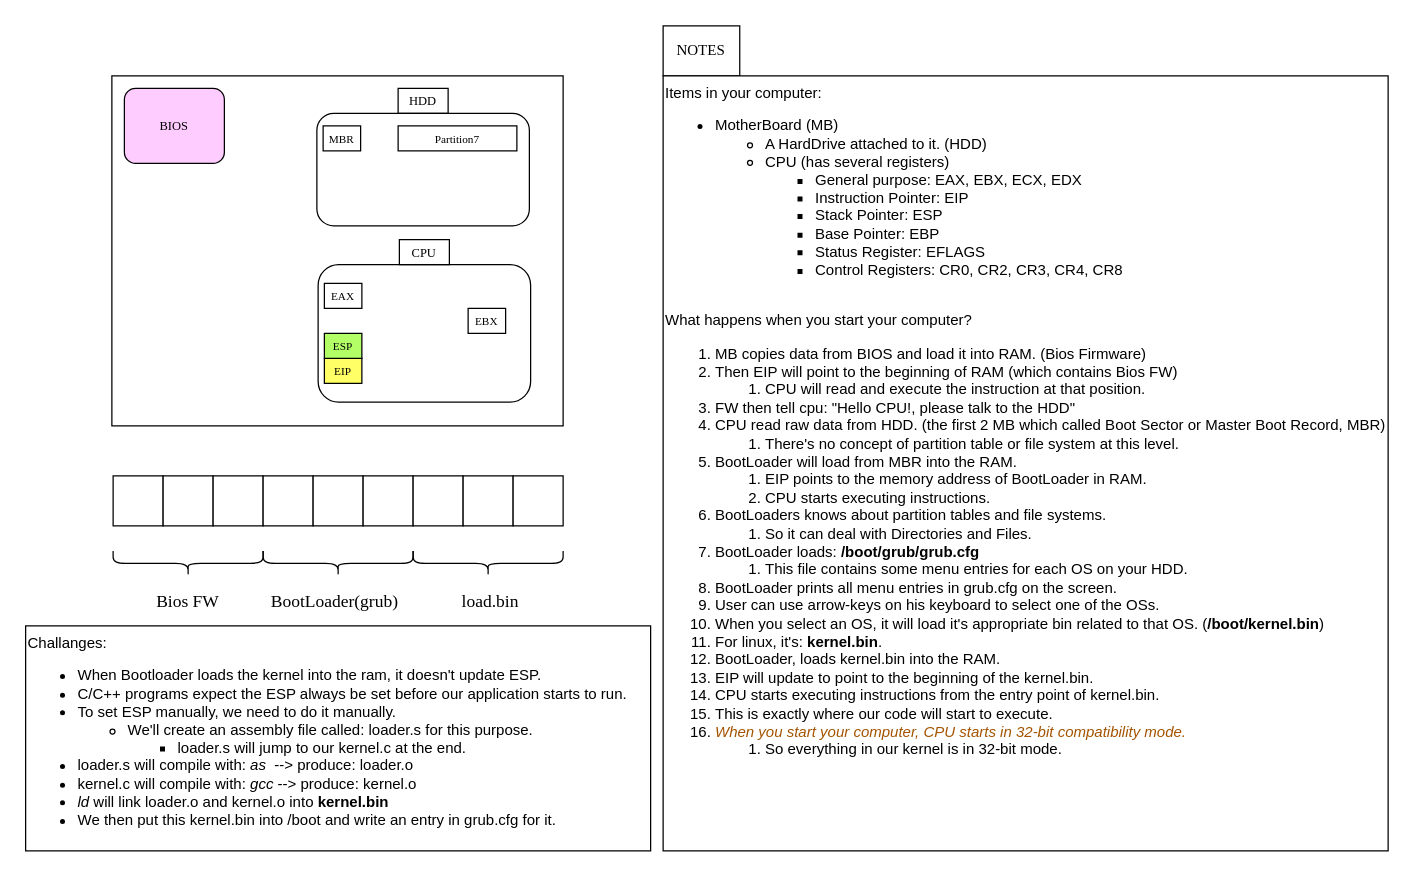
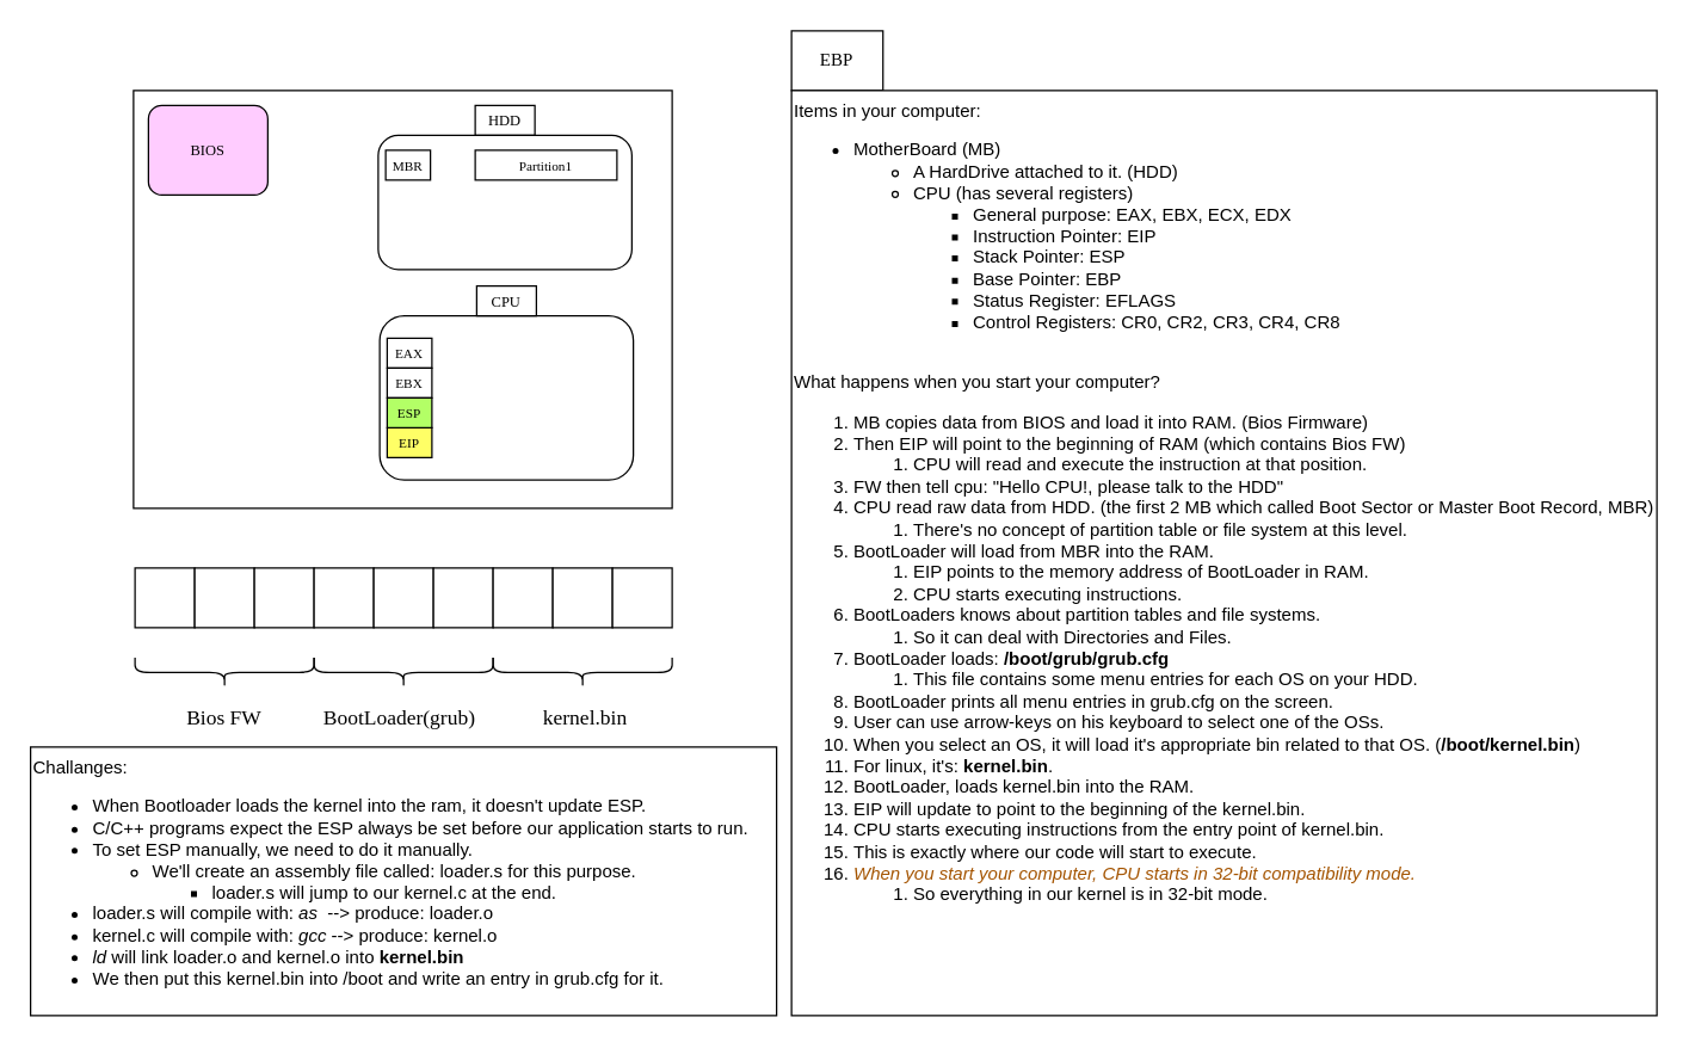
  <mxCell id="0" />
  <mxCell id="1" parent="0" />
  <mxCell id="2" value="" style="rounded=0;whiteSpace=wrap;html=1;" parent="1" vertex="1"><mxGeometry x="89" y="60" width="361" height="280" as="geometry" /></mxCell>
  <mxCell id="3" value="&lt;font style=&quot;font-size: 10px;&quot; face=&quot;ubuntu&quot;&gt;BIOS&lt;/font&gt;" style="rounded=1;whiteSpace=wrap;html=1;fillColor=#FFCCFF;" parent="1" vertex="1"><mxGeometry x="99" y="70" width="80" height="60" as="geometry" /></mxCell>
  <mxCell id="4" value="" style="rounded=0;whiteSpace=wrap;html=1;" parent="1" vertex="1"><mxGeometry x="90" y="380" width="40" height="40" as="geometry" /></mxCell>
  <mxCell id="5" value="" style="rounded=0;whiteSpace=wrap;html=1;" parent="1" vertex="1"><mxGeometry x="130" y="380" width="40" height="40" as="geometry" /></mxCell>
  <mxCell id="6" value="" style="rounded=0;whiteSpace=wrap;html=1;" parent="1" vertex="1"><mxGeometry x="170" y="380" width="40" height="40" as="geometry" /></mxCell>
  <mxCell id="7" value="" style="rounded=0;whiteSpace=wrap;html=1;" parent="1" vertex="1"><mxGeometry x="210" y="380" width="40" height="40" as="geometry" /></mxCell>
  <mxCell id="8" value="" style="rounded=0;whiteSpace=wrap;html=1;" parent="1" vertex="1"><mxGeometry x="250" y="380" width="40" height="40" as="geometry" /></mxCell>
  <mxCell id="9" value="" style="rounded=0;whiteSpace=wrap;html=1;" parent="1" vertex="1"><mxGeometry x="290" y="380" width="40" height="40" as="geometry" /></mxCell>
  <mxCell id="10" value="" style="rounded=0;whiteSpace=wrap;html=1;" parent="1" vertex="1"><mxGeometry x="330" y="380" width="40" height="40" as="geometry" /></mxCell>
  <mxCell id="11" value="" style="rounded=0;whiteSpace=wrap;html=1;" parent="1" vertex="1"><mxGeometry x="370" y="380" width="40" height="40" as="geometry" /></mxCell>
  <mxCell id="12" value="" style="rounded=0;whiteSpace=wrap;html=1;" parent="1" vertex="1"><mxGeometry x="410" y="380" width="40" height="40" as="geometry" /></mxCell>
  <mxCell id="13" value="" style="shape=curlyBracket;whiteSpace=wrap;html=1;rounded=1;labelPosition=left;verticalLabelPosition=middle;align=right;verticalAlign=middle;rotation=-90;" parent="1" vertex="1"><mxGeometry x="140" y="390" width="20" height="120" as="geometry" /></mxCell>
  <mxCell id="14" value="" style="shape=curlyBracket;whiteSpace=wrap;html=1;rounded=1;labelPosition=left;verticalLabelPosition=middle;align=right;verticalAlign=middle;rotation=-90;" parent="1" vertex="1"><mxGeometry x="260" y="390" width="20" height="120" as="geometry" /></mxCell>
  <mxCell id="15" value="" style="shape=curlyBracket;whiteSpace=wrap;html=1;rounded=1;labelPosition=left;verticalLabelPosition=middle;align=right;verticalAlign=middle;rotation=-90;" parent="1" vertex="1"><mxGeometry x="380" y="390" width="20" height="120" as="geometry" /></mxCell>
  <mxCell id="16" value="" style="group" parent="1" vertex="1" connectable="0"><mxGeometry x="254" y="191" width="170" height="130" as="geometry" /></mxCell>
  <mxCell id="17" value="" style="rounded=1;whiteSpace=wrap;html=1;" parent="16" vertex="1"><mxGeometry y="20" width="170" height="110" as="geometry" /></mxCell>
  <mxCell id="18" value="&lt;p style=&quot;white-space-collapse: preserve;&quot; dir=&quot;auto&quot;&gt;&lt;font face=&quot;ubuntu&quot; style=&quot;font-size: 9px;&quot;&gt;EAX&lt;/font&gt;&lt;/p&gt;" style="rounded=0;whiteSpace=wrap;html=1;" parent="16" vertex="1"><mxGeometry x="5" y="35" width="30" height="20" as="geometry" /></mxCell>
- <mxCell id="19" value="&lt;p style=&quot;white-space-collapse: preserve;&quot; dir=&quot;auto&quot;&gt;&lt;font face=&quot;ubuntu&quot; style=&quot;font-size: 9px;&quot;&gt;EBX&lt;/font&gt;&lt;/p&gt;" style="rounded=0;whiteSpace=wrap;html=1;" parent="16" vertex="1"><mxGeometry x="120" y="55" width="30" height="20" as="geometry" /></mxCell>
+ <mxCell id="19" value="&lt;p style=&quot;white-space-collapse: preserve;&quot; dir=&quot;auto&quot;&gt;&lt;font face=&quot;ubuntu&quot; style=&quot;font-size: 9px;&quot;&gt;EBX&lt;/font&gt;&lt;/p&gt;" style="rounded=0;whiteSpace=wrap;html=1;" parent="16" vertex="1"><mxGeometry x="5" y="55" width="30" height="20" as="geometry" /></mxCell>
  <mxCell id="20" value="&lt;p style=&quot;white-space-collapse: preserve;&quot; dir=&quot;auto&quot;&gt;&lt;font face=&quot;ubuntu&quot; style=&quot;font-size: 9px;&quot;&gt;EIP&lt;/font&gt;&lt;/p&gt;" style="rounded=0;whiteSpace=wrap;html=1;fillColor=#FFFF66;" parent="16" vertex="1"><mxGeometry x="5" y="95" width="30" height="20" as="geometry" /></mxCell>
  <mxCell id="21" value="&lt;p style=&quot;white-space-collapse: preserve;&quot; dir=&quot;auto&quot;&gt;&lt;font face=&quot;ubuntu&quot; style=&quot;font-size: 9px;&quot;&gt;ESP&lt;/font&gt;&lt;/p&gt;" style="rounded=0;whiteSpace=wrap;html=1;fillColor=#B3FF66;" parent="16" vertex="1"><mxGeometry x="5" y="75" width="30" height="20" as="geometry" /></mxCell>
  <mxCell id="22" value="&lt;font style=&quot;font-size: 10px;&quot; face=&quot;ubuntu&quot;&gt;CPU&lt;/font&gt;" style="text;html=1;align=center;verticalAlign=middle;whiteSpace=wrap;rounded=0;strokeColor=#000000;" parent="16" vertex="1"><mxGeometry x="65" width="40" height="20" as="geometry" /></mxCell>
  <mxCell id="23" value="" style="group" parent="1" vertex="1" connectable="0"><mxGeometry x="253" y="70" width="170" height="110" as="geometry" /></mxCell>
  <mxCell id="24" value="" style="rounded=1;whiteSpace=wrap;html=1;" parent="23" vertex="1"><mxGeometry y="20" width="170" height="90" as="geometry" /></mxCell>
  <mxCell id="25" value="&lt;font style=&quot;font-size: 10px;&quot; face=&quot;ubuntu&quot;&gt;HDD&lt;/font&gt;" style="text;html=1;align=center;verticalAlign=middle;whiteSpace=wrap;rounded=0;strokeColor=#000000;" parent="23" vertex="1"><mxGeometry x="65" width="40" height="20" as="geometry" /></mxCell>
  <mxCell id="26" value="&lt;p style=&quot;white-space-collapse: preserve;&quot; dir=&quot;auto&quot;&gt;&lt;font face=&quot;ubuntu&quot; style=&quot;font-size: 9px;&quot;&gt;MBR&lt;/font&gt;&lt;/p&gt;" style="rounded=0;whiteSpace=wrap;html=1;" parent="23" vertex="1"><mxGeometry x="5" y="30" width="30" height="20" as="geometry" /></mxCell>
- <mxCell id="27" value="&lt;p style=&quot;white-space-collapse: preserve;&quot; dir=&quot;auto&quot;&gt;&lt;font face=&quot;ubuntu&quot; style=&quot;font-size: 9px;&quot;&gt;Partition7&lt;/font&gt;&lt;/p&gt;" style="rounded=0;whiteSpace=wrap;html=1;" parent="23" vertex="1"><mxGeometry x="65" y="30" width="95" height="20" as="geometry" /></mxCell>
+ <mxCell id="27" value="&lt;p style=&quot;white-space-collapse: preserve;&quot; dir=&quot;auto&quot;&gt;&lt;font face=&quot;ubuntu&quot; style=&quot;font-size: 9px;&quot;&gt;Partition1&lt;/font&gt;&lt;/p&gt;" style="rounded=0;whiteSpace=wrap;html=1;" parent="23" vertex="1"><mxGeometry x="65" y="30" width="95" height="20" as="geometry" /></mxCell>
  <mxCell id="28" value="&lt;font face=&quot;ubuntu&quot; style=&quot;font-size: 14px;&quot;&gt;BootLoader(grub)&lt;/font&gt;" style="text;html=1;align=center;verticalAlign=middle;whiteSpace=wrap;rounded=0;" parent="1" vertex="1"><mxGeometry x="196.5" y="466" width="140.5" height="30" as="geometry" /></mxCell>
- <mxCell id="29" value="&lt;font face=&quot;ubuntu&quot; style=&quot;font-size: 14px;&quot;&gt;load.bin&lt;/font&gt;" style="text;html=1;align=center;verticalAlign=middle;whiteSpace=wrap;rounded=0;" parent="1" vertex="1"><mxGeometry x="347" y="466" width="90" height="30" as="geometry" /></mxCell>
+ <mxCell id="29" value="&lt;font face=&quot;ubuntu&quot; style=&quot;font-size: 14px;&quot;&gt;kernel.bin&lt;/font&gt;" style="text;html=1;align=center;verticalAlign=middle;whiteSpace=wrap;rounded=0;" parent="1" vertex="1"><mxGeometry x="347" y="466" width="90" height="30" as="geometry" /></mxCell>
  <mxCell id="30" value="&lt;font face=&quot;ubuntu&quot; style=&quot;font-size: 14px;&quot;&gt;Bios FW&lt;/font&gt;" style="text;html=1;align=center;verticalAlign=middle;whiteSpace=wrap;rounded=0;" parent="1" vertex="1"><mxGeometry x="120" y="466" width="60" height="30" as="geometry" /></mxCell>
- <mxCell id="31" value="&lt;font face=&quot;ubuntu&quot;&gt;NOTES&lt;/font&gt;" style="rounded=0;whiteSpace=wrap;html=1;" parent="1" vertex="1"><mxGeometry x="530" width="61.299" height="40" as="geometry" y="20" /></mxCell>
+ <mxCell id="31" value="&lt;font face=&quot;ubuntu&quot;&gt;EBP&lt;/font&gt;" style="rounded=0;whiteSpace=wrap;html=1;" parent="1" vertex="1"><mxGeometry x="530" width="61.299" height="40" as="geometry" y="20" /></mxCell>
  <mxCell id="32" value="&lt;div&gt;Items in your computer:&lt;/div&gt;&lt;div&gt;&lt;ul&gt;&lt;li&gt;MotherBoard (MB)&lt;/li&gt;&lt;ul&gt;&lt;li&gt;A HardDrive attached to it. (HDD)&lt;/li&gt;&lt;li&gt;CPU (has several registers)&lt;/li&gt;&lt;ul&gt;&lt;li&gt;General purpose: EAX, EBX, ECX, EDX&lt;/li&gt;&lt;li&gt;Instruction Pointer: EIP&lt;/li&gt;&lt;li&gt;Stack Pointer: ESP&lt;/li&gt;&lt;li&gt;Base Pointer: EBP&lt;/li&gt;&lt;li&gt;Status Register: EFLAGS&lt;/li&gt;&lt;li&gt;Control Registers: CR0, CR2, CR3, CR4, CR8&lt;/li&gt;&lt;/ul&gt;&lt;/ul&gt;&lt;/ul&gt;&lt;div&gt;&lt;br&gt;&lt;/div&gt;&lt;/div&gt;&lt;div&gt;What happens when you start your computer?&lt;br&gt;&lt;ol&gt;&lt;li&gt;&lt;span style=&quot;background-color: transparent; color: light-dark(rgb(0, 0, 0), rgb(255, 255, 255));&quot;&gt;MB copies data from BIOS and load it into RAM. (Bios Firmware)&lt;/span&gt;&lt;/li&gt;&lt;li&gt;Then EIP will point to the beginning of RAM (which contains Bios FW)&lt;/li&gt;&lt;ol&gt;&lt;li&gt;CPU will read and execute the instruction at that position.&lt;/li&gt;&lt;/ol&gt;&lt;li&gt;FW then tell cpu: &quot;Hello CPU!, please talk to the HDD&quot;&lt;/li&gt;&lt;li&gt;CPU read raw data from HDD. (the first 2 MB which called Boot Sector or Master Boot Record, MBR)&lt;/li&gt;&lt;ol&gt;&lt;li&gt;There's no concept of partition table or file system at this level.&lt;/li&gt;&lt;/ol&gt;&lt;li&gt;&lt;span style=&quot;background-color: transparent; color: light-dark(rgb(0, 0, 0), rgb(255, 255, 255));&quot;&gt;BootLoader will load from MBR into the RAM.&lt;/span&gt;&lt;/li&gt;&lt;ol&gt;&lt;li&gt;EIP points to the memory address of BootLoader in RAM.&lt;/li&gt;&lt;li&gt;CPU starts executing instructions.&lt;/li&gt;&lt;/ol&gt;&lt;li&gt;&lt;span style=&quot;background-color: transparent; color: light-dark(rgb(0, 0, 0), rgb(255, 255, 255));&quot;&gt;BootLoaders knows about partition tables and file systems.&lt;/span&gt;&lt;/li&gt;&lt;ol&gt;&lt;li&gt;So it can deal with Directories and Files.&lt;/li&gt;&lt;/ol&gt;&lt;li&gt;BootLoader loads: &lt;b&gt;/boot/grub/grub.cfg&lt;/b&gt;&lt;/li&gt;&lt;ol&gt;&lt;li&gt;This file contains some menu entries for each OS on your HDD.&lt;/li&gt;&lt;/ol&gt;&lt;li&gt;&lt;span style=&quot;background-color: transparent; color: light-dark(rgb(0, 0, 0), rgb(255, 255, 255));&quot;&gt;BootLoader prints all menu entries in grub.cfg on the screen.&amp;nbsp;&lt;/span&gt;&lt;/li&gt;&lt;li&gt;&lt;span style=&quot;background-color: transparent; color: light-dark(rgb(0, 0, 0), rgb(255, 255, 255));&quot;&gt;User can use arrow-keys on his keyboard to select one of the OSs.&lt;/span&gt;&lt;/li&gt;&lt;li&gt;&lt;span style=&quot;background-color: transparent; color: light-dark(rgb(0, 0, 0), rgb(255, 255, 255));&quot;&gt;When you select an OS, it will load it's appropriate bin related to that OS. (&lt;b&gt;/boot/kernel.bin&lt;/b&gt;)&lt;/span&gt;&lt;/li&gt;&lt;li&gt;&lt;span style=&quot;background-color: transparent; color: light-dark(rgb(0, 0, 0), rgb(255, 255, 255));&quot;&gt;For linux, it's: &lt;b&gt;kernel.bin&lt;/b&gt;.&lt;/span&gt;&lt;/li&gt;&lt;li&gt;&lt;span style=&quot;background-color: transparent; color: light-dark(rgb(0, 0, 0), rgb(255, 255, 255));&quot;&gt;BootLoader, loads kernel.bin into the RAM.&lt;/span&gt;&lt;/li&gt;&lt;li&gt;&lt;span style=&quot;background-color: transparent; color: light-dark(rgb(0, 0, 0), rgb(255, 255, 255));&quot;&gt;EIP will update to point to the beginning of the kernel.bin.&lt;/span&gt;&lt;/li&gt;&lt;li&gt;&lt;span style=&quot;background-color: transparent; color: light-dark(rgb(0, 0, 0), rgb(255, 255, 255));&quot;&gt;CPU starts executing instructions from the entry point of kernel.bin.&lt;/span&gt;&lt;/li&gt;&lt;li&gt;This is exactly where our code will start to execute.&lt;/li&gt;&lt;li&gt;&lt;i&gt;&lt;font style=&quot;color: rgb(164, 84, 0);&quot;&gt;When you start your computer, CPU starts in 32-bit compatibility mode.&lt;/font&gt;&lt;/i&gt;&lt;/li&gt;&lt;ol&gt;&lt;li&gt;So everything in our kernel is in 32-bit mode.&lt;/li&gt;&lt;/ol&gt;&lt;/ol&gt;&lt;/div&gt;" style="rounded=0;whiteSpace=wrap;html=1;align=left;verticalAlign=top;" parent="1" vertex="1"><mxGeometry x="530" y="60" width="580" height="620" as="geometry" /></mxCell>
  <mxCell id="33" value="&lt;div&gt;&lt;span style=&quot;background-color: transparent; color: light-dark(rgb(0, 0, 0), rgb(255, 255, 255));&quot;&gt;Challanges:&lt;/span&gt;&lt;/div&gt;&lt;div&gt;&lt;ul&gt;&lt;li&gt;When Bootloader loads the kernel into the ram, it doesn't update ESP.&lt;/li&gt;&lt;li&gt;C/C++ programs expect the ESP always be set before our application starts to run.&lt;/li&gt;&lt;li&gt;To set ESP manually, we need to do it manually.&amp;nbsp;&lt;/li&gt;&lt;ul&gt;&lt;li&gt;We'll create an assembly file called: loader.s for this purpose.&lt;/li&gt;&lt;ul&gt;&lt;li&gt;loader.s will jump to our kernel.c at the end.&lt;/li&gt;&lt;/ul&gt;&lt;/ul&gt;&lt;li&gt;loader.s will compile with: &lt;i&gt;as&lt;/i&gt;&amp;nbsp; --&amp;gt; produce: loader.o&lt;/li&gt;&lt;li&gt;kernel.c will compile with: &lt;i&gt;gcc&lt;/i&gt; --&amp;gt; produce: kernel.o&lt;/li&gt;&lt;li&gt;&lt;i&gt;ld&lt;/i&gt; will link loader.o and kernel.o into &lt;b&gt;kernel.bin&lt;/b&gt;&lt;/li&gt;&lt;li&gt;We then put this kernel.bin into /boot and write an entry in grub.cfg for it.&lt;/li&gt;&lt;/ul&gt;&lt;/div&gt;" style="rounded=0;whiteSpace=wrap;html=1;align=left;verticalAlign=top;" parent="1" vertex="1"><mxGeometry x="20" y="500" width="500" height="180" as="geometry" /></mxCell>
